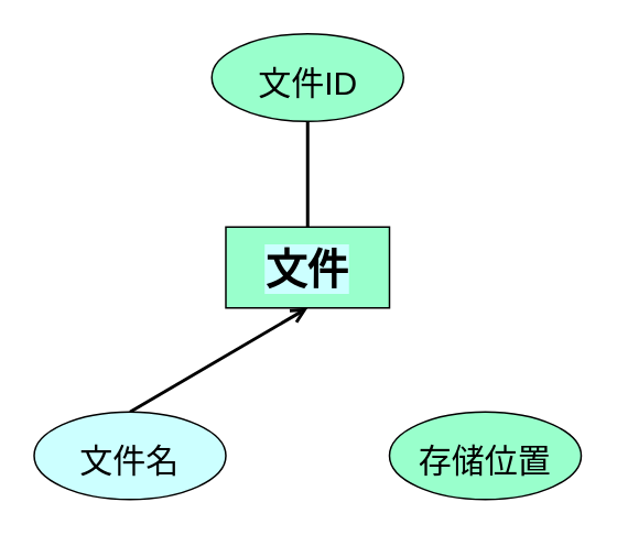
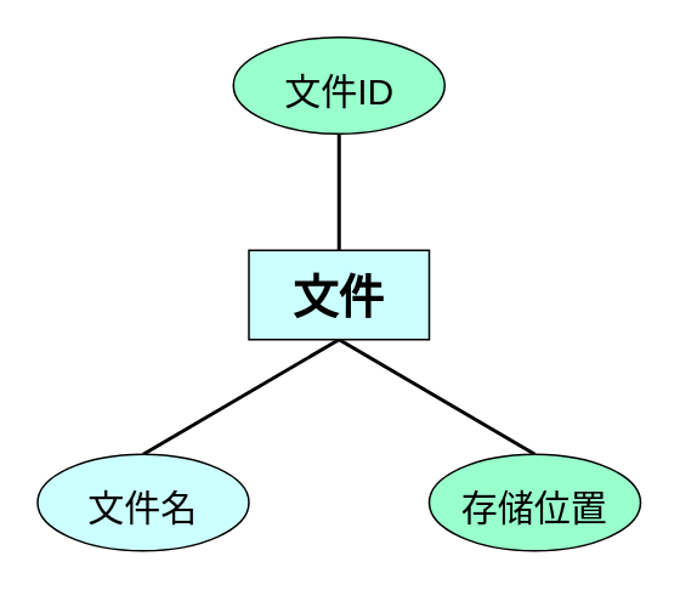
  <mxCell id="0" />
  <mxCell id="1" parent="0" />
  <mxCell id="2" value="" style="endArrow=none;html=1;fontSize=25;fontColor=#000000;strokeWidth=2;strokeColor=#000000;entryX=0.5;entryY=1;entryDx=0;entryDy=0;exitX=0.5;exitY=0;exitDx=0;exitDy=0;" edge="1" parent="1" source="5" target="6"><mxGeometry width="50" height="50" relative="1" as="geometry"><mxPoint x="185" y="146" as="sourcePoint" /><mxPoint x="186" y="111" as="targetPoint" /></mxGeometry></mxCell>
- <mxCell id="4" value="" style="endArrow=open;html=1;fontSize=25;fontColor=#000000;strokeWidth=2;strokeColor=#000000;exitX=0.5;exitY=0;exitDx=0;exitDy=0;entryX=0.5;entryY=1;entryDx=0;entryDy=0;" edge="1" parent="1" source="8" target="5"><mxGeometry width="50" height="50" relative="1" as="geometry"><mxPoint x="220" y="-24" as="sourcePoint" /><mxPoint x="220" y="-82" as="targetPoint" /></mxGeometry></mxCell>
- <mxCell id="5" value="&lt;b&gt;文件&lt;/b&gt;" style="rounded=0;whiteSpace=wrap;html=1;labelBackgroundColor=#CCFFFF;fontSize=25;fontColor=#000000;fillColor=#99ffcc;" vertex="1" parent="1"><mxGeometry x="136" y="137" width="99" height="49" as="geometry" /></mxCell>
+ <mxCell id="3" value="" style="endArrow=none;html=1;fontSize=25;fontColor=#000000;strokeWidth=2;strokeColor=#000000;exitX=0.5;exitY=0;exitDx=0;exitDy=0;entryX=0.5;entryY=1;entryDx=0;entryDy=0;" edge="1" parent="1" source="7" target="5"><mxGeometry width="50" height="50" relative="1" as="geometry"><mxPoint x="216" y="-24" as="sourcePoint" /><mxPoint x="216" y="-82" as="targetPoint" /></mxGeometry></mxCell>
+ <mxCell id="4" value="" style="endArrow=none;html=1;fontSize=25;fontColor=#000000;strokeWidth=2;strokeColor=#000000;exitX=0.5;exitY=0;exitDx=0;exitDy=0;entryX=0.5;entryY=1;entryDx=0;entryDy=0;" edge="1" parent="1" source="8" target="5"><mxGeometry width="50" height="50" relative="1" as="geometry"><mxPoint x="220" y="-24" as="sourcePoint" /><mxPoint x="220" y="-82" as="targetPoint" /></mxGeometry></mxCell>
+ <mxCell id="5" value="&lt;b&gt;文件&lt;/b&gt;" style="rounded=0;whiteSpace=wrap;html=1;labelBackgroundColor=#CCFFFF;fontSize=25;fontColor=#000000;fillColor=#CCFFFF;" vertex="1" parent="1"><mxGeometry x="136" y="137" width="99" height="49" as="geometry" /></mxCell>
  <mxCell id="6" value="&lt;font color=&quot;#000000&quot; style=&quot;font-size: 20px&quot;&gt;文件ID&lt;/font&gt;" style="ellipse;whiteSpace=wrap;html=1;fontSize=25;fillColor=#99FFCC;" vertex="1" parent="1"><mxGeometry x="127.5" y="20" width="116" height="53" as="geometry" /></mxCell>
  <mxCell id="7" value="&lt;font color=&quot;#000000&quot; style=&quot;font-size: 20px&quot;&gt;存储位置&lt;/font&gt;" style="ellipse;whiteSpace=wrap;html=1;fontSize=25;fillColor=#99FFCC;" vertex="1" parent="1"><mxGeometry x="235" y="249" width="116" height="53" as="geometry" /></mxCell>
  <mxCell id="8" value="&lt;font color=&quot;#000000&quot;&gt;&lt;span style=&quot;font-size: 20px&quot;&gt;文件名&lt;/span&gt;&lt;/font&gt;" style="ellipse;whiteSpace=wrap;html=1;fontSize=25;fillColor=#ccffff;" vertex="1" parent="1"><mxGeometry x="20" y="249" width="116" height="53" as="geometry" /></mxCell>
